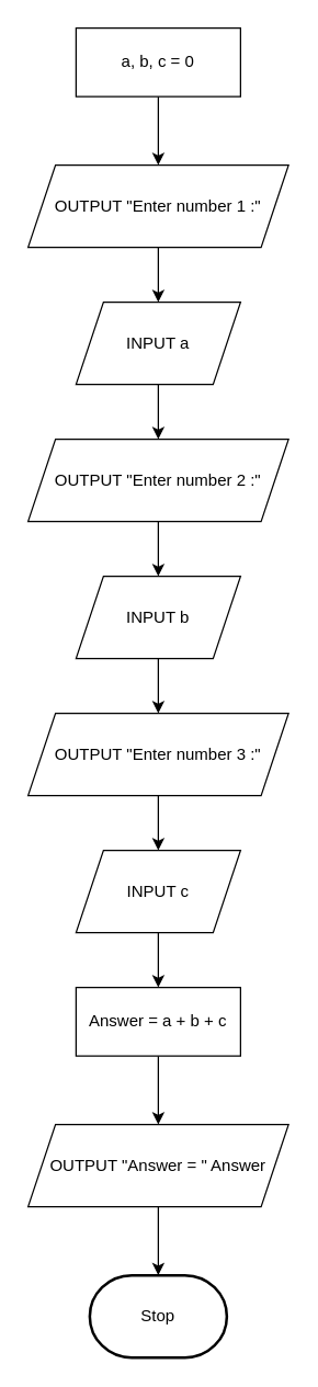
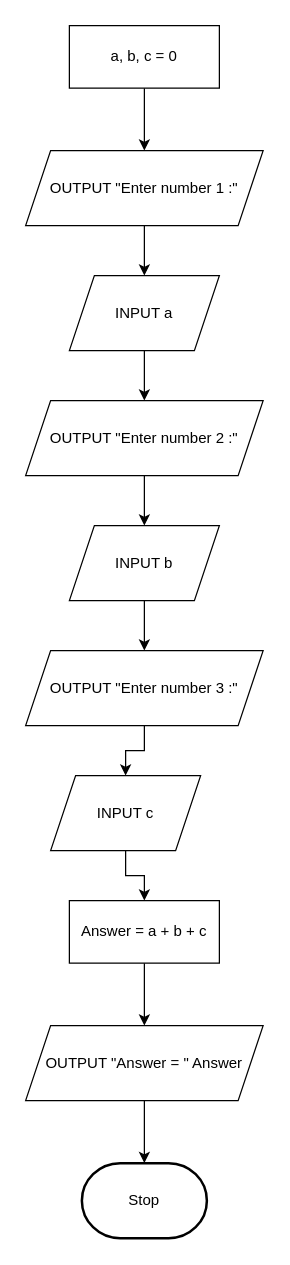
  <mxCell id="0" />
  <mxCell id="1" parent="0" />
  <mxCell id="2" value="Stop" style="strokeWidth=2;html=1;shape=mxgraph.flowchart.terminator;whiteSpace=wrap;" vertex="1" parent="1"><mxGeometry x="65" y="930" width="100" height="60" as="geometry" /></mxCell>
  <mxCell id="3" style="edgeStyle=orthogonalEdgeStyle;rounded=0;orthogonalLoop=1;jettySize=auto;html=1;" edge="1" parent="1" source="4" target="6"><mxGeometry relative="1" as="geometry" /></mxCell>
  <mxCell id="4" value="a, b, c = 0" style="rounded=0;whiteSpace=wrap;html=1;" vertex="1" parent="1"><mxGeometry x="55" y="20" width="120" height="50" as="geometry" /></mxCell>
  <mxCell id="5" style="edgeStyle=orthogonalEdgeStyle;rounded=0;orthogonalLoop=1;jettySize=auto;html=1;entryX=0.5;entryY=0;entryDx=0;entryDy=0;" edge="1" parent="1" source="6" target="8"><mxGeometry relative="1" as="geometry" /></mxCell>
  <mxCell id="6" value="OUTPUT &quot;Enter number 1 :&quot;" style="shape=parallelogram;perimeter=parallelogramPerimeter;whiteSpace=wrap;html=1;fixedSize=1;" vertex="1" parent="1"><mxGeometry x="20" y="120" width="190" height="60" as="geometry" /></mxCell>
  <mxCell id="7" style="edgeStyle=orthogonalEdgeStyle;rounded=0;orthogonalLoop=1;jettySize=auto;html=1;entryX=0.5;entryY=0;entryDx=0;entryDy=0;" edge="1" parent="1" source="8" target="10"><mxGeometry relative="1" as="geometry" /></mxCell>
  <mxCell id="8" value="INPUT a" style="shape=parallelogram;perimeter=parallelogramPerimeter;whiteSpace=wrap;html=1;fixedSize=1;" vertex="1" parent="1"><mxGeometry x="55" y="220" width="120" height="60" as="geometry" /></mxCell>
  <mxCell id="9" style="edgeStyle=orthogonalEdgeStyle;rounded=0;orthogonalLoop=1;jettySize=auto;html=1;entryX=0.5;entryY=0;entryDx=0;entryDy=0;" edge="1" parent="1" source="10" target="12"><mxGeometry relative="1" as="geometry" /></mxCell>
  <mxCell id="10" value="OUTPUT &quot;Enter number 2 :&quot;" style="shape=parallelogram;perimeter=parallelogramPerimeter;whiteSpace=wrap;html=1;fixedSize=1;" vertex="1" parent="1"><mxGeometry x="20" y="320" width="190" height="60" as="geometry" /></mxCell>
  <mxCell id="11" style="edgeStyle=orthogonalEdgeStyle;rounded=0;orthogonalLoop=1;jettySize=auto;html=1;entryX=0.5;entryY=0;entryDx=0;entryDy=0;" edge="1" parent="1" source="12" target="14"><mxGeometry relative="1" as="geometry" /></mxCell>
  <mxCell id="12" value="INPUT b" style="shape=parallelogram;perimeter=parallelogramPerimeter;whiteSpace=wrap;html=1;fixedSize=1;" vertex="1" parent="1"><mxGeometry x="55" y="420" width="120" height="60" as="geometry" /></mxCell>
  <mxCell id="13" style="edgeStyle=orthogonalEdgeStyle;rounded=0;orthogonalLoop=1;jettySize=auto;html=1;entryX=0.5;entryY=0;entryDx=0;entryDy=0;" edge="1" parent="1" source="14" target="16"><mxGeometry relative="1" as="geometry" /></mxCell>
  <mxCell id="14" value="OUTPUT &quot;Enter number 3 :&quot;" style="shape=parallelogram;perimeter=parallelogramPerimeter;whiteSpace=wrap;html=1;fixedSize=1;" vertex="1" parent="1"><mxGeometry x="20" y="520" width="190" height="60" as="geometry" /></mxCell>
  <mxCell id="15" style="edgeStyle=orthogonalEdgeStyle;rounded=0;orthogonalLoop=1;jettySize=auto;html=1;entryX=0.5;entryY=0;entryDx=0;entryDy=0;" edge="1" parent="1" source="16" target="18"><mxGeometry relative="1" as="geometry" /></mxCell>
- <mxCell id="16" value="INPUT c" style="shape=parallelogram;perimeter=parallelogramPerimeter;whiteSpace=wrap;html=1;fixedSize=1;" vertex="1" parent="1"><mxGeometry x="55" y="620" width="120" height="60" as="geometry" /></mxCell>
+ <mxCell id="16" value="INPUT c" style="shape=parallelogram;perimeter=parallelogramPerimeter;whiteSpace=wrap;html=1;fixedSize=1;" vertex="1" parent="1"><mxGeometry x="40" y="620" width="120" height="60" as="geometry" /></mxCell>
  <mxCell id="17" style="edgeStyle=orthogonalEdgeStyle;rounded=0;orthogonalLoop=1;jettySize=auto;html=1;entryX=0.5;entryY=0;entryDx=0;entryDy=0;" edge="1" parent="1" source="18" target="20"><mxGeometry relative="1" as="geometry" /></mxCell>
  <mxCell id="18" value="Answer = a + b + c" style="rounded=0;whiteSpace=wrap;html=1;" vertex="1" parent="1"><mxGeometry x="55" y="720" width="120" height="50" as="geometry" /></mxCell>
  <mxCell id="19" style="edgeStyle=orthogonalEdgeStyle;rounded=0;orthogonalLoop=1;jettySize=auto;html=1;entryX=0.5;entryY=0;entryDx=0;entryDy=0;entryPerimeter=0;" edge="1" parent="1" source="20" target="2"><mxGeometry relative="1" as="geometry" /></mxCell>
  <mxCell id="20" value="OUTPUT &quot;Answer = &quot; Answer" style="shape=parallelogram;perimeter=parallelogramPerimeter;whiteSpace=wrap;html=1;fixedSize=1;" vertex="1" parent="1"><mxGeometry x="20" y="820" width="190" height="60" as="geometry" /></mxCell>
